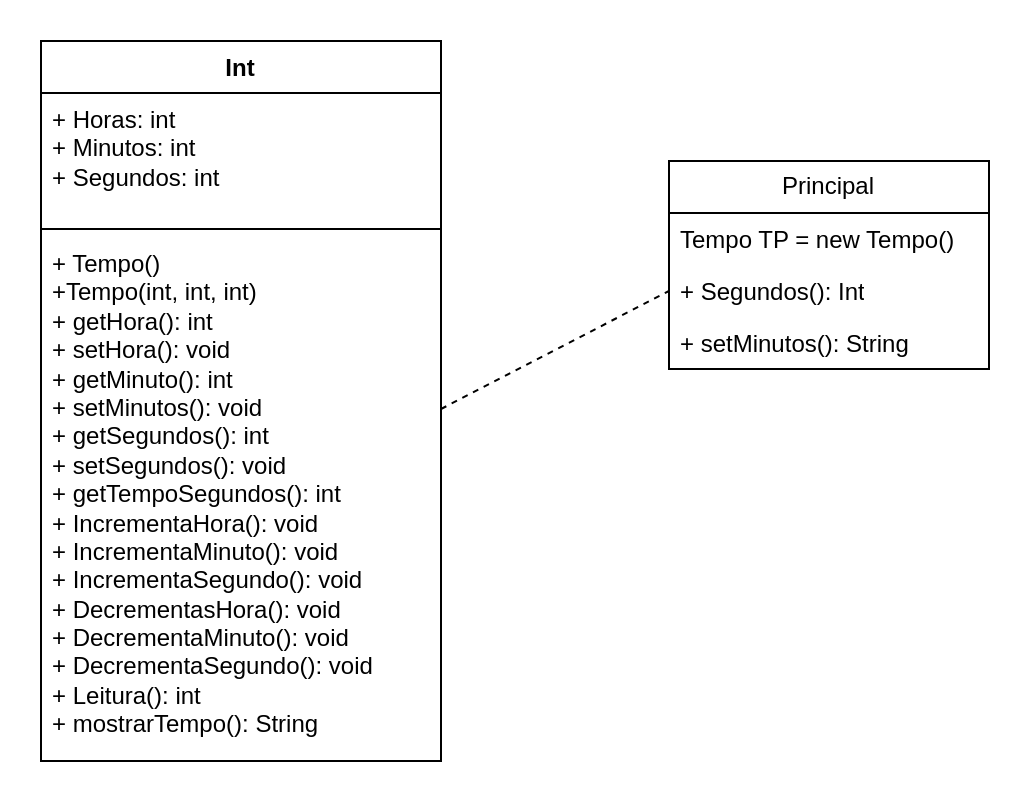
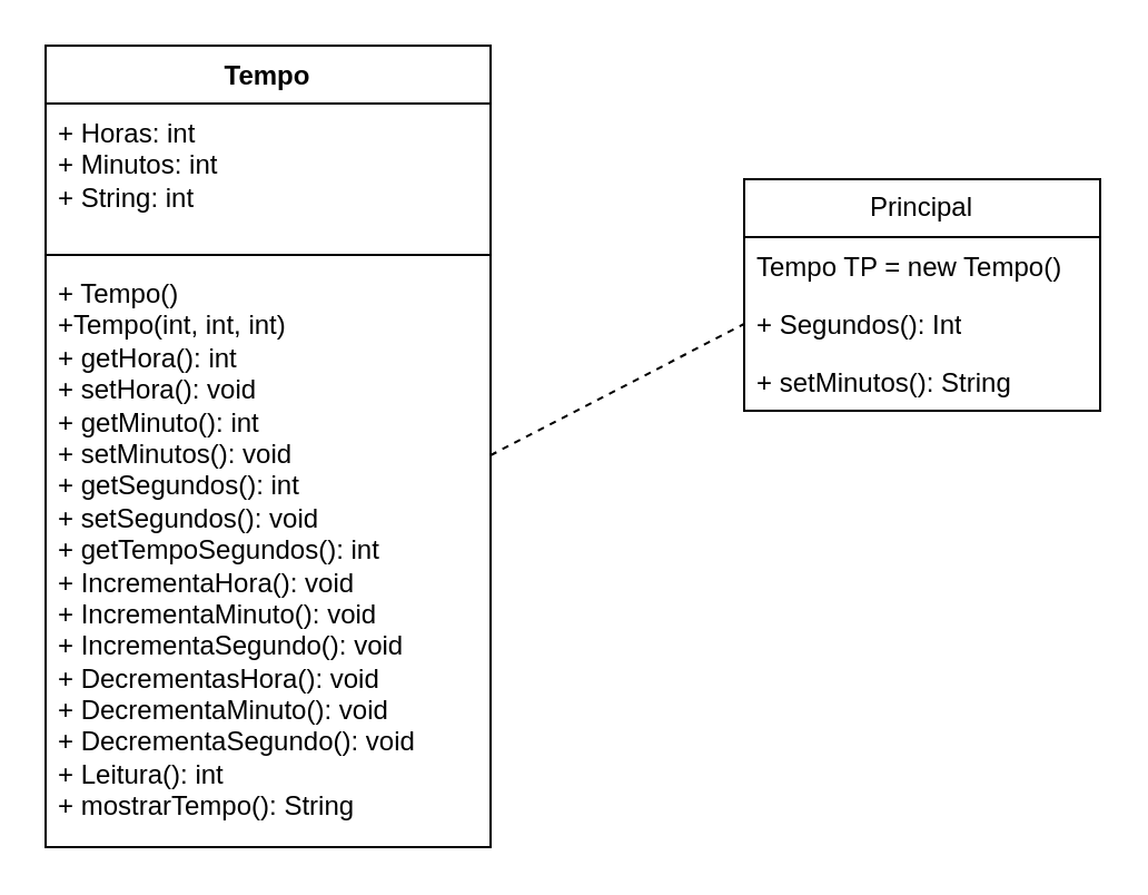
  <mxCell id="0" />
  <mxCell id="1" parent="0" />
- <mxCell id="2" value="Int" style="swimlane;fontStyle=1;align=center;verticalAlign=top;childLayout=stackLayout;horizontal=1;startSize=26;horizontalStack=0;resizeParent=1;resizeParentMax=0;resizeLast=0;collapsible=1;marginBottom=0;whiteSpace=wrap;html=1;" vertex="1" parent="1"><mxGeometry x="20" y="20" width="200" height="360" as="geometry" /></mxCell>
- <mxCell id="3" value="+ Horas: int&lt;div&gt;+ Minutos: int&lt;/div&gt;&lt;div&gt;+ Segundos: int&lt;/div&gt;" style="text;strokeColor=none;fillColor=none;align=left;verticalAlign=top;spacingLeft=4;spacingRight=4;overflow=hidden;rotatable=0;points=[[0,0.5],[1,0.5]];portConstraint=eastwest;whiteSpace=wrap;html=1;" vertex="1" parent="2"><mxGeometry y="26" width="200" height="64" as="geometry" /></mxCell>
+ <mxCell id="2" value="Tempo" style="swimlane;fontStyle=1;align=center;verticalAlign=top;childLayout=stackLayout;horizontal=1;startSize=26;horizontalStack=0;resizeParent=1;resizeParentMax=0;resizeLast=0;collapsible=1;marginBottom=0;whiteSpace=wrap;html=1;" vertex="1" parent="1"><mxGeometry x="20" y="20" width="200" height="360" as="geometry" /></mxCell>
+ <mxCell id="3" value="+ Horas: int&lt;div&gt;+ Minutos: int&lt;/div&gt;&lt;div&gt;+ String: int&lt;/div&gt;" style="text;strokeColor=none;fillColor=none;align=left;verticalAlign=top;spacingLeft=4;spacingRight=4;overflow=hidden;rotatable=0;points=[[0,0.5],[1,0.5]];portConstraint=eastwest;whiteSpace=wrap;html=1;" vertex="1" parent="2"><mxGeometry y="26" width="200" height="64" as="geometry" /></mxCell>
  <mxCell id="4" value="" style="line;strokeWidth=1;fillColor=none;align=left;verticalAlign=middle;spacingTop=-1;spacingLeft=3;spacingRight=3;rotatable=0;labelPosition=right;points=[];portConstraint=eastwest;strokeColor=inherit;" vertex="1" parent="2"><mxGeometry y="90" width="200" height="8" as="geometry" /></mxCell>
  <mxCell id="5" value="+ Tempo()&lt;div&gt;&lt;div&gt;+Tempo(int, int, int)&lt;br&gt;&lt;div&gt;+ getHora(): int&lt;/div&gt;&lt;div&gt;+ setHora(): void&lt;/div&gt;&lt;div&gt;+ getMinuto(): int&lt;br&gt;&lt;/div&gt;&lt;div&gt;+ setMinutos(): void&lt;br&gt;&lt;/div&gt;&lt;div&gt;+ getSegundos(): int&lt;br&gt;&lt;/div&gt;&lt;div&gt;+ setSegundos(): void&lt;br&gt;&lt;/div&gt;&lt;div&gt;+ getTempoSegundos(): int&lt;/div&gt;&lt;/div&gt;&lt;div&gt;+ IncrementaHora(): void&lt;/div&gt;&lt;div&gt;+ IncrementaMinuto():&amp;nbsp;&lt;span style=&quot;background-color: initial;&quot;&gt;void&lt;/span&gt;&lt;/div&gt;&lt;div&gt;+ IncrementaSegundo():&amp;nbsp;&lt;span style=&quot;background-color: initial;&quot;&gt;void&lt;/span&gt;&lt;/div&gt;&lt;div&gt;+ DecrementasHora():&amp;nbsp;&lt;span style=&quot;background-color: initial;&quot;&gt;void&lt;/span&gt;&lt;/div&gt;&lt;div&gt;+ DecrementaMinuto():&amp;nbsp;&lt;span style=&quot;background-color: initial;&quot;&gt;void&lt;/span&gt;&lt;/div&gt;&lt;div&gt;+ DecrementaSegundo():&amp;nbsp;&lt;span style=&quot;background-color: initial;&quot;&gt;void&lt;/span&gt;&lt;/div&gt;&lt;div&gt;&lt;span style=&quot;background-color: initial;&quot;&gt;+ Leitura(): int&lt;/span&gt;&lt;/div&gt;&lt;div&gt;+ mostrarTempo(): String&lt;/div&gt;&lt;/div&gt;" style="text;strokeColor=none;fillColor=none;align=left;verticalAlign=top;spacingLeft=4;spacingRight=4;overflow=hidden;rotatable=0;points=[[0,0.5],[1,0.5]];portConstraint=eastwest;whiteSpace=wrap;html=1;" vertex="1" parent="2"><mxGeometry y="98" width="200" height="262" as="geometry" /></mxCell>
  <mxCell id="6" value="Principal" style="swimlane;fontStyle=0;childLayout=stackLayout;horizontal=1;startSize=26;fillColor=none;horizontalStack=0;resizeParent=1;resizeParentMax=0;resizeLast=0;collapsible=1;marginBottom=0;whiteSpace=wrap;html=1;" vertex="1" parent="1"><mxGeometry x="334" y="80" width="160" height="104" as="geometry" /></mxCell>
  <mxCell id="7" value="Tempo TP = new Tempo()" style="text;strokeColor=none;fillColor=none;align=left;verticalAlign=top;spacingLeft=4;spacingRight=4;overflow=hidden;rotatable=0;points=[[0,0.5],[1,0.5]];portConstraint=eastwest;whiteSpace=wrap;html=1;" vertex="1" parent="6"><mxGeometry y="26" width="160" height="26" as="geometry" /></mxCell>
  <mxCell id="8" value="+ Segundos(): Int" style="text;strokeColor=none;fillColor=none;align=left;verticalAlign=top;spacingLeft=4;spacingRight=4;overflow=hidden;rotatable=0;points=[[0,0.5],[1,0.5]];portConstraint=eastwest;whiteSpace=wrap;html=1;" vertex="1" parent="6"><mxGeometry y="52" width="160" height="26" as="geometry" /></mxCell>
  <mxCell id="9" value="+ setMinutos(): String" style="text;strokeColor=none;fillColor=none;align=left;verticalAlign=top;spacingLeft=4;spacingRight=4;overflow=hidden;rotatable=0;points=[[0,0.5],[1,0.5]];portConstraint=eastwest;whiteSpace=wrap;html=1;" vertex="1" parent="6"><mxGeometry y="78" width="160" height="26" as="geometry" /></mxCell>
  <mxCell id="10" value="" style="endArrow=none;dashed=1;html=1;rounded=0;entryX=0;entryY=0.5;entryDx=0;entryDy=0;" edge="1" parent="1" target="8"><mxGeometry width="50" height="50" relative="1" as="geometry"><mxPoint x="220" y="204" as="sourcePoint" /><mxPoint x="270" y="154" as="targetPoint" /></mxGeometry></mxCell>
